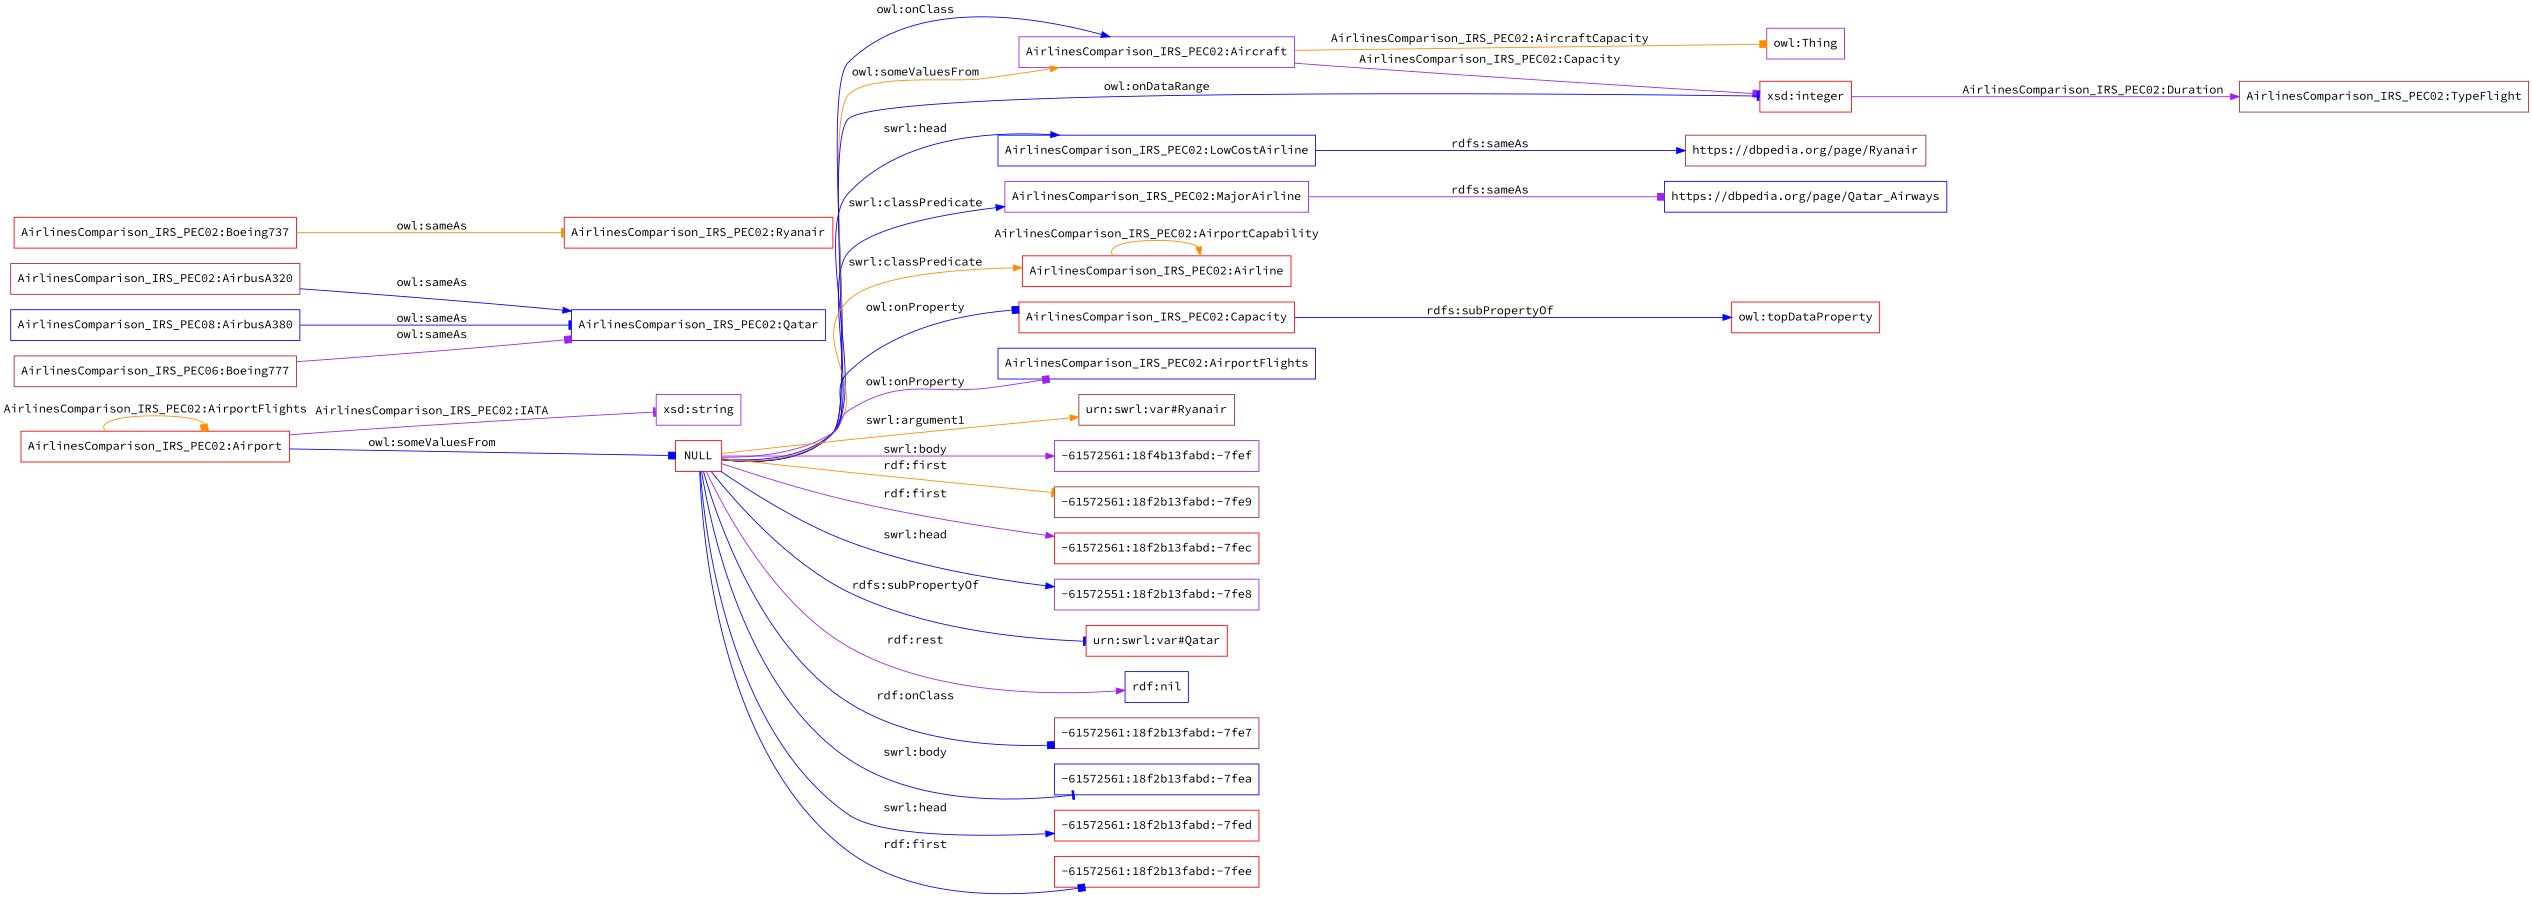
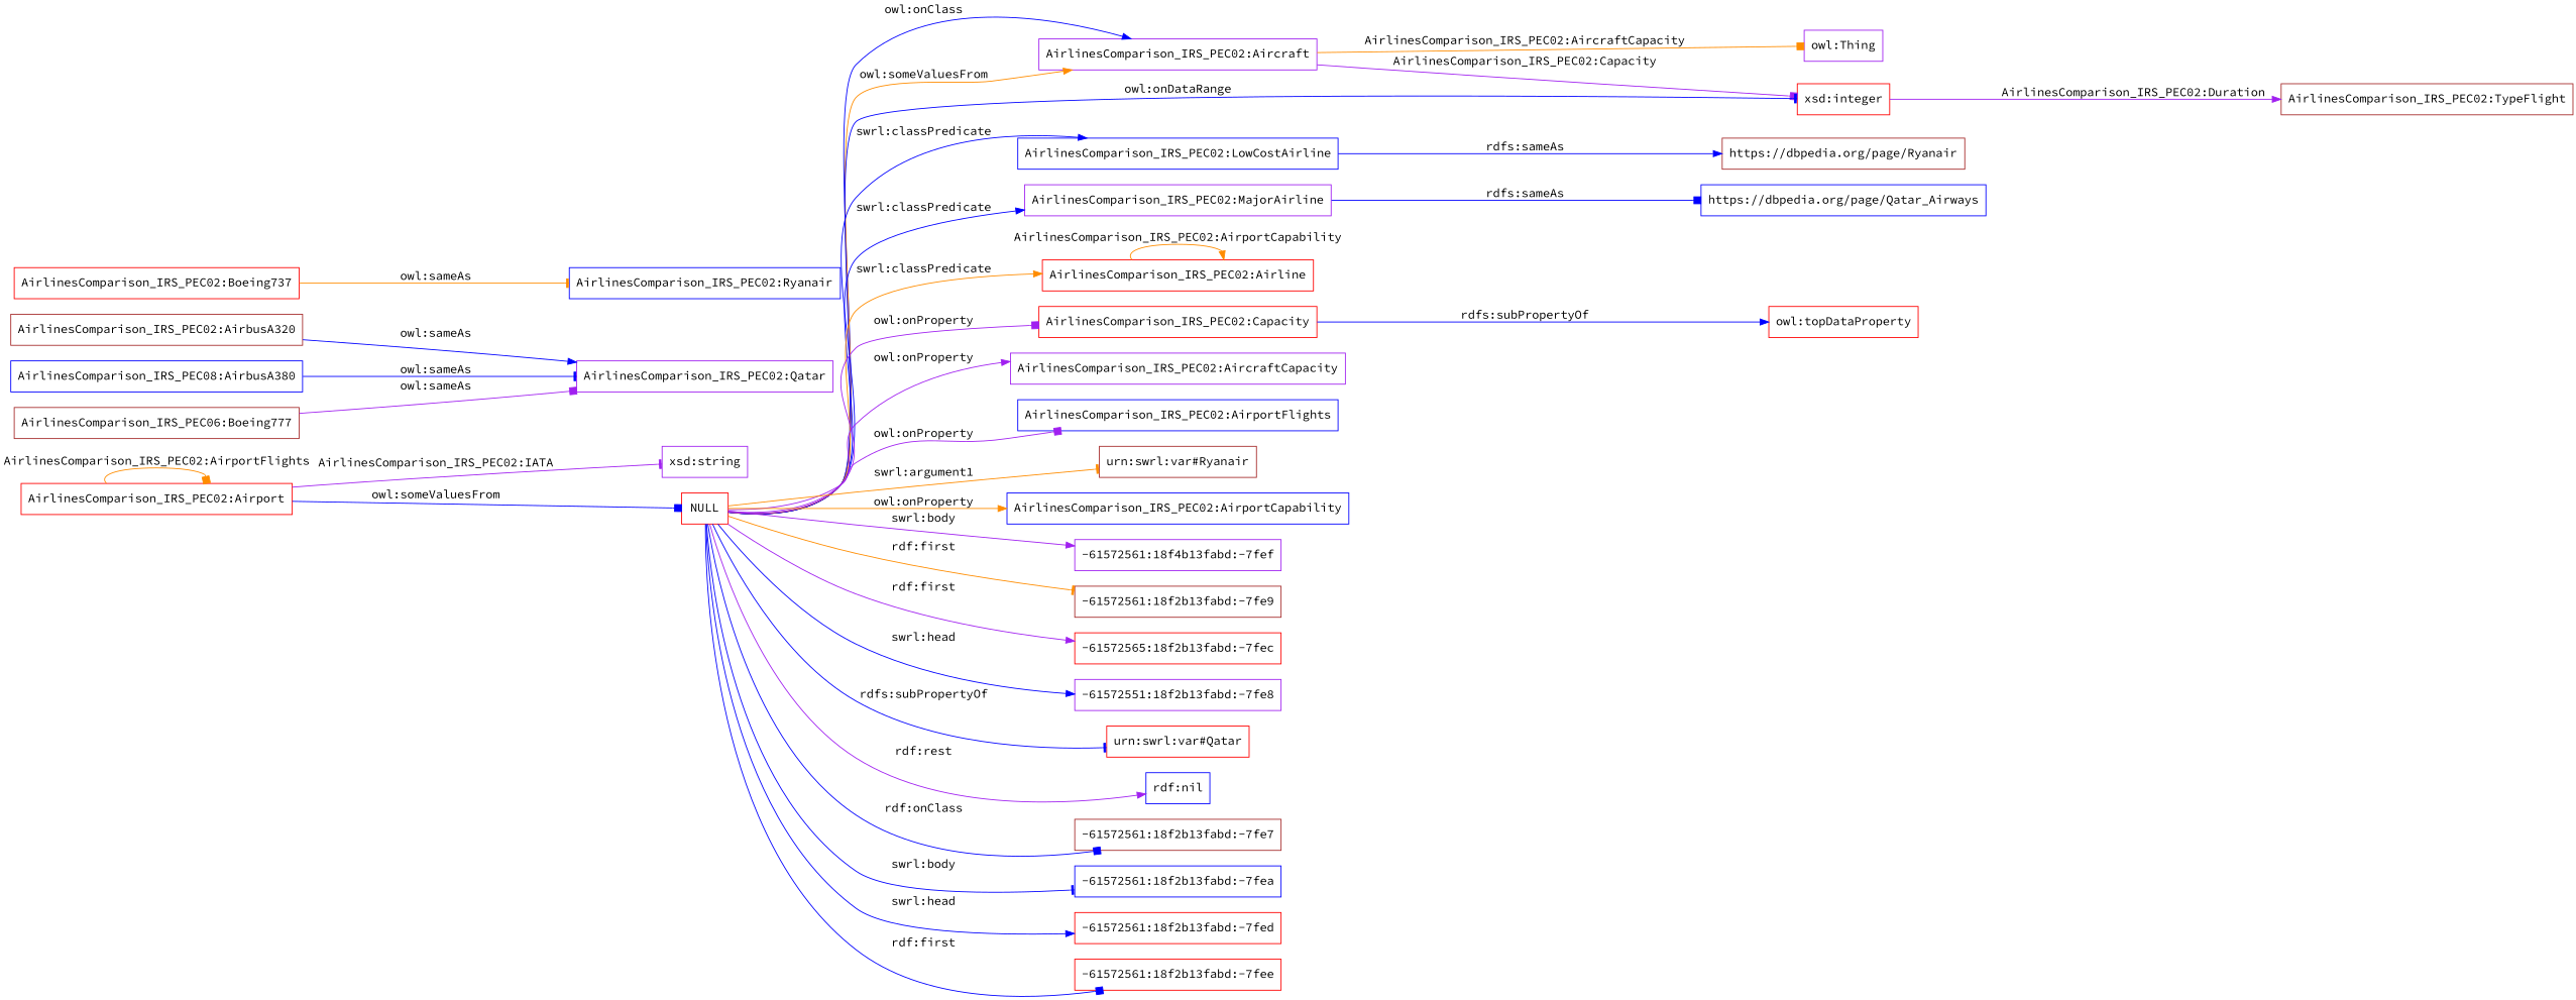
  digraph {
    fontname="Source Code Pro"
    rankdir=LR
    node [color=red fontname="Source Code Pro" shape=rectangle]
    edge [arrowhead=normal color=blue fontname="Source Code Pro"]
    "AirlinesComparison_IRS_PEC02:Aircraft" [color=purple]
    "xsd:integer"
    "owl:Thing" [color=purple]
    "AirlinesComparison_IRS_PEC02:TypeFlight" [color=brown]
    "AirlinesComparison_IRS_PEC02:LowCostAirline" [color=blue]
    "https://dbpedia.org/page/Ryanair" [color=brown]
    "AirlinesComparison_IRS_PEC02:MajorAirline" [color=purple]
    "https://dbpedia.org/page/Qatar_Airways" [color=blue]
    "AirlinesComparison_IRS_PEC02:Airline"
    "AirlinesComparison_IRS_PEC02:Airport"
    "xsd:string" [color=purple]
    NULL
    "AirlinesComparison_IRS_PEC02:AirbusA320" [color=brown]
-   "AirlinesComparison_IRS_PEC02:Qatar" [color=blue]
+   "AirlinesComparison_IRS_PEC02:Qatar" [color=purple]
    "AirlinesComparison_IRS_PEC02:Capacity"
    "owl:topDataProperty"
    "AirlinesComparison_IRS_PEC02:Boeing737"
-   "AirlinesComparison_IRS_PEC02:Ryanair"
+   "AirlinesComparison_IRS_PEC02:Ryanair" [color=blue]
    n19 [color=blue label="AirlinesComparison_IRS_PEC08:AirbusA380"]
    n20 [color=brown label="AirlinesComparison_IRS_PEC06:Boeing777"]
+   "AirlinesComparison_IRS_PEC02:AircraftCapacity" [color=purple]
    "AirlinesComparison_IRS_PEC02:AirportFlights" [color=blue]
    "urn:swrl:var#Ryanair" [color=brown]
+   "AirlinesComparison_IRS_PEC02:AirportCapability" [color=blue]
    n25 [color=purple label="-61572561:18f4b13fabd:-7fef"]
    "-61572561:18f2b13fabd:-7fe9" [color=brown]
-   "-61572561:18f2b13fabd:-7fec"
+   "-61572561:18f2b13fabd:-7fec" [label="-61572565:18f2b13fabd:-7fec"]
    n28 [color=purple label="-61572551:18f2b13fabd:-7fe8"]
    "urn:swrl:var#Qatar"
    "rdf:nil" [color=blue]
    "-61572561:18f2b13fabd:-7fe7" [color=brown]
    "-61572561:18f2b13fabd:-7fea" [color=blue]
    "-61572561:18f2b13fabd:-7fed"
    "-61572561:18f2b13fabd:-7fee"
    "AirlinesComparison_IRS_PEC02:Aircraft" -> "xsd:integer" [arrowhead=box color=purple label="AirlinesComparison_IRS_PEC02:Capacity"]
    "AirlinesComparison_IRS_PEC02:Aircraft" -> "owl:Thing" [arrowhead=box color=darkorange label="AirlinesComparison_IRS_PEC02:AircraftCapacity"]
    "xsd:integer" -> "AirlinesComparison_IRS_PEC02:TypeFlight" [color=purple label="AirlinesComparison_IRS_PEC02:Duration"]
    "AirlinesComparison_IRS_PEC02:LowCostAirline" -> "https://dbpedia.org/page/Ryanair" [label="rdfs:sameAs"]
-   "AirlinesComparison_IRS_PEC02:MajorAirline" -> "https://dbpedia.org/page/Qatar_Airways" [arrowhead=box color=purple label="rdfs:sameAs"]
+   "AirlinesComparison_IRS_PEC02:MajorAirline" -> "https://dbpedia.org/page/Qatar_Airways" [arrowhead=box label="rdfs:sameAs"]
    "AirlinesComparison_IRS_PEC02:Airline" -> "AirlinesComparison_IRS_PEC02:Airline" [color=darkorange label="AirlinesComparison_IRS_PEC02:AirportCapability"]
    "AirlinesComparison_IRS_PEC02:Airport" -> "AirlinesComparison_IRS_PEC02:Airport" [arrowhead=box color=darkorange label="AirlinesComparison_IRS_PEC02:AirportFlights"]
    "AirlinesComparison_IRS_PEC02:Airport" -> "xsd:string" [arrowhead=tee color=purple label="AirlinesComparison_IRS_PEC02:IATA"]
    "AirlinesComparison_IRS_PEC02:Airport" -> NULL [arrowhead=box label="owl:someValuesFrom"]
    NULL -> "AirlinesComparison_IRS_PEC02:Aircraft" [label="owl:onClass"]
    NULL -> "AirlinesComparison_IRS_PEC02:Aircraft" [color=darkorange label="owl:someValuesFrom"]
    NULL -> "xsd:integer" [arrowhead=tee label="owl:onDataRange"]
-   NULL -> "AirlinesComparison_IRS_PEC02:LowCostAirline" [label="swrl:head"]
+   NULL -> "AirlinesComparison_IRS_PEC02:LowCostAirline" [label="swrl:classPredicate"]
    NULL -> "AirlinesComparison_IRS_PEC02:MajorAirline" [label="swrl:classPredicate"]
    NULL -> "AirlinesComparison_IRS_PEC02:Airline" [color=darkorange label="swrl:classPredicate"]
-   NULL -> "AirlinesComparison_IRS_PEC02:Capacity" [arrowhead=box label="owl:onProperty"]
+   NULL -> "AirlinesComparison_IRS_PEC02:Capacity" [arrowhead=box color=purple label="owl:onProperty"]
+   NULL -> "AirlinesComparison_IRS_PEC02:AircraftCapacity" [color=purple label="owl:onProperty"]
    NULL -> "AirlinesComparison_IRS_PEC02:AirportFlights" [arrowhead=box color=purple label="owl:onProperty"]
-   NULL -> "urn:swrl:var#Ryanair" [color=darkorange label="swrl:argument1"]
+   NULL -> "urn:swrl:var#Ryanair" [arrowhead=tee color=darkorange label="swrl:argument1"]
+   NULL -> "AirlinesComparison_IRS_PEC02:AirportCapability" [color=darkorange label="owl:onProperty"]
    NULL -> n25 [color=purple label="swrl:body"]
    NULL -> "-61572561:18f2b13fabd:-7fe9" [arrowhead=tee color=darkorange label="rdf:first"]
    NULL -> "-61572561:18f2b13fabd:-7fec" [color=purple label="rdf:first"]
    NULL -> n28 [label="swrl:head"]
    NULL -> "urn:swrl:var#Qatar" [arrowhead=tee label="rdfs:subPropertyOf"]
    NULL -> "rdf:nil" [color=purple label="rdf:rest"]
    NULL -> "-61572561:18f2b13fabd:-7fe7" [arrowhead=box label="rdf:onClass"]
    NULL -> "-61572561:18f2b13fabd:-7fea" [arrowhead=tee label="swrl:body"]
    NULL -> "-61572561:18f2b13fabd:-7fed" [label="swrl:head"]
    NULL -> "-61572561:18f2b13fabd:-7fee" [arrowhead=box label="rdf:first"]
    "AirlinesComparison_IRS_PEC02:AirbusA320" -> "AirlinesComparison_IRS_PEC02:Qatar" [label="owl:sameAs"]
    "AirlinesComparison_IRS_PEC02:Capacity" -> "owl:topDataProperty" [label="rdfs:subPropertyOf"]
    "AirlinesComparison_IRS_PEC02:Boeing737" -> "AirlinesComparison_IRS_PEC02:Ryanair" [arrowhead=tee color=darkorange label="owl:sameAs"]
    n19 -> "AirlinesComparison_IRS_PEC02:Qatar" [arrowhead=tee label="owl:sameAs"]
    n20 -> "AirlinesComparison_IRS_PEC02:Qatar" [arrowhead=box color=purple label="owl:sameAs"]
  }
